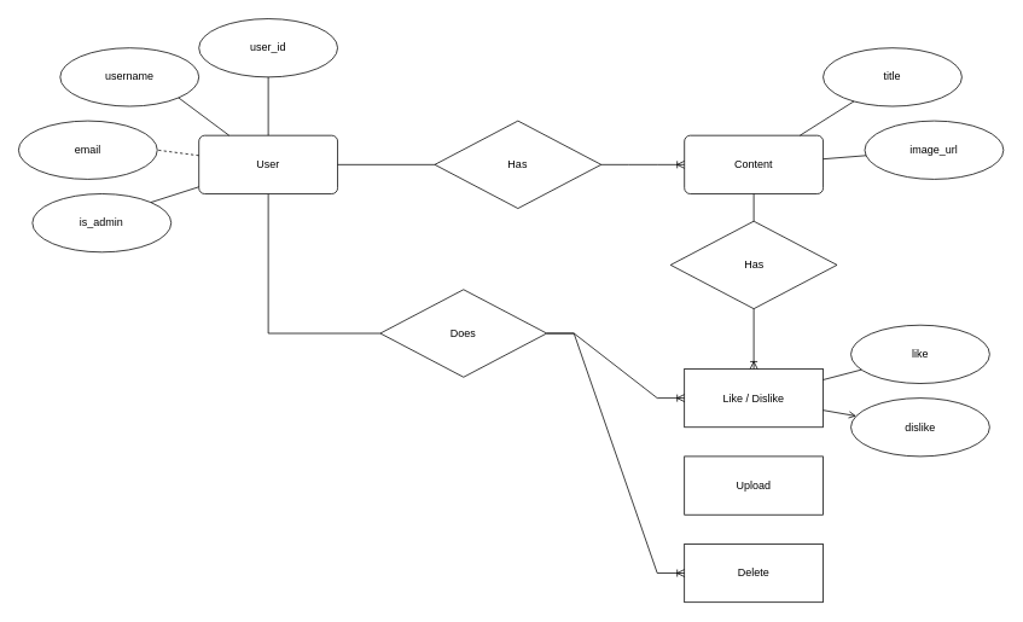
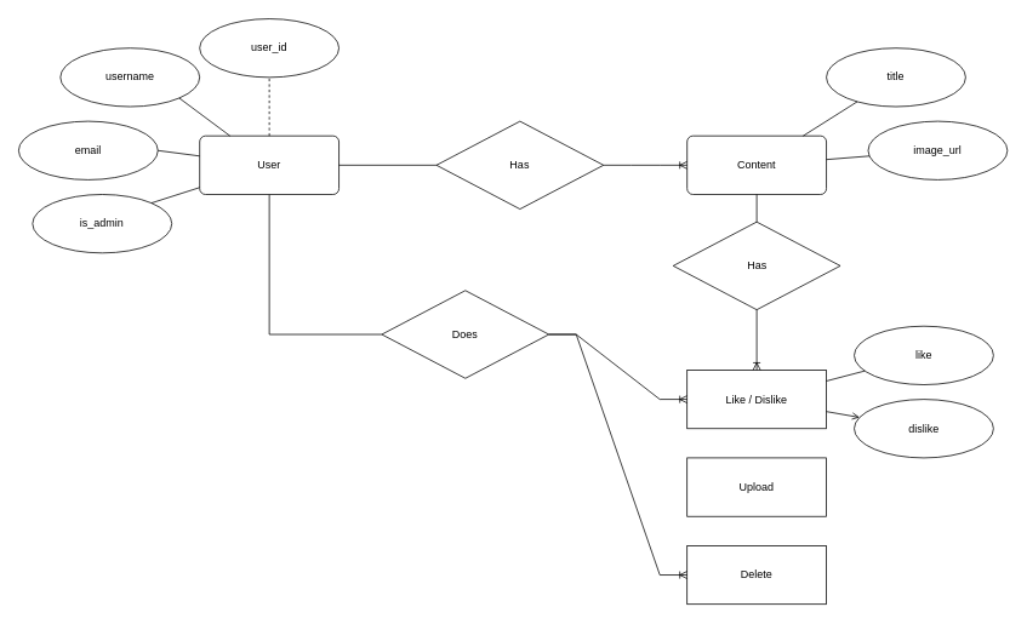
  <mxCell id="0" />
  <mxCell id="1" parent="0" />
  <mxCell id="2" value="" style="group" parent="1" vertex="1" connectable="0"><mxGeometry x="20" y="20" width="1087" height="644" as="geometry" /></mxCell>
  <mxCell id="3" style="edgeStyle=orthogonalEdgeStyle;rounded=0;orthogonalLoop=1;jettySize=auto;html=1;exitX=0.5;exitY=1;exitDx=0;exitDy=0;entryX=0;entryY=0.5;entryDx=0;entryDy=0;endArrow=none;endFill=0;" parent="2" source="4" target="19" edge="1"><mxGeometry relative="1" as="geometry" /></mxCell>
  <mxCell id="4" value="&lt;div&gt;User&lt;/div&gt;" style="rounded=1;arcSize=10;whiteSpace=wrap;html=1;align=center;" parent="2" vertex="1"><mxGeometry x="199.028" y="128.8" width="153.099" height="64.4" as="geometry" /></mxCell>
  <mxCell id="5" value="Has" style="shape=rhombus;perimeter=rhombusPerimeter;whiteSpace=wrap;html=1;align=center;" parent="2" vertex="1"><mxGeometry x="459.296" y="112.7" width="183.718" height="96.6" as="geometry" /></mxCell>
  <mxCell id="6" value="user_id" style="ellipse;whiteSpace=wrap;html=1;align=center;" parent="2" vertex="1"><mxGeometry x="199.028" width="153.099" height="64.4" as="geometry" /></mxCell>
  <mxCell id="7" value="username" style="ellipse;whiteSpace=wrap;html=1;align=center;" parent="2" vertex="1"><mxGeometry x="45.93" y="32.2" width="153.099" height="64.4" as="geometry" /></mxCell>
  <mxCell id="8" value="" style="endArrow=none;html=1;rounded=0;entryX=1;entryY=1;entryDx=0;entryDy=0;" parent="2" source="4" target="7" edge="1"><mxGeometry relative="1" as="geometry"><mxPoint x="-45.93" y="161.0" as="sourcePoint" /><mxPoint x="-45.93" y="161.0" as="targetPoint" /></mxGeometry></mxCell>
- <mxCell id="9" value="" style="endArrow=none;html=1;rounded=0;entryX=0.5;entryY=1;entryDx=0;entryDy=0;" parent="2" source="4" target="6" edge="1"><mxGeometry relative="1" as="geometry"><mxPoint x="275.577" y="-128.8" as="sourcePoint" /><mxPoint x="275.577" y="-128.8" as="targetPoint" /></mxGeometry></mxCell>
+ <mxCell id="9" value="" style="endArrow=none;html=1;rounded=0;entryX=0.5;entryY=1;entryDx=0;entryDy=0;dashed=1;" parent="2" source="4" target="6" edge="1"><mxGeometry relative="1" as="geometry"><mxPoint x="275.577" y="-128.8" as="sourcePoint" /><mxPoint x="275.577" y="-128.8" as="targetPoint" /></mxGeometry></mxCell>
  <mxCell id="10" value="email" style="ellipse;whiteSpace=wrap;html=1;align=center;" parent="2" vertex="1"><mxGeometry y="112.7" width="153.099" height="64.4" as="geometry" /></mxCell>
- <mxCell id="11" value="" style="endArrow=none;html=1;rounded=0;entryX=1;entryY=0.5;entryDx=0;entryDy=0;dashed=1;" parent="2" source="4" target="10" edge="1"><mxGeometry relative="1" as="geometry"><mxPoint x="-45.93" y="161.0" as="sourcePoint" /><mxPoint x="-45.93" y="161.0" as="targetPoint" /></mxGeometry></mxCell>
+ <mxCell id="11" value="" style="endArrow=none;html=1;rounded=0;entryX=1;entryY=0.5;entryDx=0;entryDy=0;" parent="2" source="4" target="10" edge="1"><mxGeometry relative="1" as="geometry"><mxPoint x="-45.93" y="161.0" as="sourcePoint" /><mxPoint x="-45.93" y="161.0" as="targetPoint" /></mxGeometry></mxCell>
  <mxCell id="12" value="is_admin" style="ellipse;whiteSpace=wrap;html=1;align=center;" parent="2" vertex="1"><mxGeometry x="15.31" y="193.2" width="153.099" height="64.4" as="geometry" /></mxCell>
  <mxCell id="13" value="" style="endArrow=none;html=1;rounded=0;entryX=1;entryY=0;entryDx=0;entryDy=0;" parent="2" source="4" target="12" edge="1"><mxGeometry relative="1" as="geometry"><mxPoint x="-45.93" y="161.0" as="sourcePoint" /><mxPoint x="-45.93" y="161.0" as="targetPoint" /></mxGeometry></mxCell>
  <mxCell id="14" value="Content" style="rounded=1;arcSize=10;whiteSpace=wrap;html=1;align=center;" parent="2" vertex="1"><mxGeometry x="734.873" y="128.8" width="153.099" height="64.4" as="geometry" /></mxCell>
  <mxCell id="15" value="title" style="ellipse;whiteSpace=wrap;html=1;align=center;" parent="2" vertex="1"><mxGeometry x="887.972" y="32.2" width="153.099" height="64.4" as="geometry" /></mxCell>
  <mxCell id="16" value="" style="endArrow=none;html=1;rounded=0;" parent="2" source="14" target="15" edge="1"><mxGeometry relative="1" as="geometry"><mxPoint x="811.423" y="-128.8" as="sourcePoint" /><mxPoint x="811.423" y="-128.8" as="targetPoint" /></mxGeometry></mxCell>
  <mxCell id="17" value="&lt;div&gt;image_url&lt;/div&gt;" style="ellipse;whiteSpace=wrap;html=1;align=center;" parent="2" vertex="1"><mxGeometry x="933.901" y="112.7" width="153.099" height="64.4" as="geometry" /></mxCell>
  <mxCell id="18" value="" style="endArrow=none;html=1;rounded=0;" parent="2" source="14" target="17" edge="1"><mxGeometry relative="1" as="geometry"><mxPoint x="887.972" y="161.0" as="sourcePoint" /><mxPoint x="1132.93" y="161.0" as="targetPoint" /></mxGeometry></mxCell>
  <mxCell id="19" value="Does" style="shape=rhombus;perimeter=rhombusPerimeter;whiteSpace=wrap;html=1;align=center;" parent="2" vertex="1"><mxGeometry x="399.219" y="298.89" width="183.718" height="96.6" as="geometry" /></mxCell>
  <mxCell id="20" value="Like / Dislike" style="whiteSpace=wrap;html=1;align=center;" parent="2" vertex="1"><mxGeometry x="734.873" y="386.4" width="153.099" height="64.4" as="geometry" /></mxCell>
  <mxCell id="21" value="Upload" style="whiteSpace=wrap;html=1;align=center;" parent="2" vertex="1"><mxGeometry x="734.873" y="483.0" width="153.099" height="64.4" as="geometry" /></mxCell>
  <mxCell id="22" value="Delete" style="whiteSpace=wrap;html=1;align=center;" parent="2" vertex="1"><mxGeometry x="734.873" y="579.6" width="153.099" height="64.4" as="geometry" /></mxCell>
  <mxCell id="23" value="Has" style="shape=rhombus;perimeter=rhombusPerimeter;whiteSpace=wrap;html=1;align=center;" parent="2" vertex="1"><mxGeometry x="719.563" y="223.429" width="183.718" height="96.6" as="geometry" /></mxCell>
  <mxCell id="24" value="like" style="ellipse;whiteSpace=wrap;html=1;align=center;" parent="2" vertex="1"><mxGeometry x="918.592" y="338.1" width="153.099" height="64.4" as="geometry" /></mxCell>
  <mxCell id="25" value="" style="endArrow=none;html=1;rounded=0;" parent="2" source="20" target="24" edge="1"><mxGeometry relative="1" as="geometry"><mxPoint x="887.972" y="370.3" as="sourcePoint" /><mxPoint x="1132.93" y="370.3" as="targetPoint" /></mxGeometry></mxCell>
  <mxCell id="26" value="dislike" style="ellipse;whiteSpace=wrap;html=1;align=center;" parent="2" vertex="1"><mxGeometry x="918.592" y="418.6" width="153.099" height="64.4" as="geometry" /></mxCell>
  <mxCell id="27" value="" style="endArrow=open;html=1;rounded=0;" parent="2" source="20" target="26" edge="1"><mxGeometry relative="1" as="geometry"><mxPoint x="887.972" y="370.3" as="sourcePoint" /><mxPoint x="1132.93" y="370.3" as="targetPoint" /></mxGeometry></mxCell>
  <mxCell id="28" value="" style="edgeStyle=entityRelationEdgeStyle;fontSize=12;html=1;endArrow=ERoneToMany;rounded=0;entryX=0;entryY=0.5;entryDx=0;entryDy=0;" parent="2" source="5" target="14" edge="1"><mxGeometry width="100" height="100" relative="1" as="geometry"><mxPoint x="643.014" y="322.0" as="sourcePoint" /><mxPoint x="643.014" y="241.5" as="targetPoint" /></mxGeometry></mxCell>
  <mxCell id="29" value="" style="endArrow=none;html=1;rounded=0;" parent="2" source="4" target="5" edge="1"><mxGeometry relative="1" as="geometry"><mxPoint x="352.127" y="161.0" as="sourcePoint" /><mxPoint x="597.085" y="161.0" as="targetPoint" /></mxGeometry></mxCell>
  <mxCell id="30" value="" style="endArrow=none;html=1;rounded=0;startArrow=none;startFill=0;" parent="2" source="14" target="23" edge="1"><mxGeometry relative="1" as="geometry"><mxPoint x="811.423" y="193.2" as="sourcePoint" /><mxPoint x="811.423" y="450.8" as="targetPoint" /></mxGeometry></mxCell>
  <mxCell id="31" value="" style="endArrow=ERoneToMany;html=1;rounded=0;endFill=0;" parent="2" source="23" target="20" edge="1"><mxGeometry relative="1" as="geometry"><mxPoint x="811.423" y="322.0" as="sourcePoint" /><mxPoint x="811.423" y="579.6" as="targetPoint" /></mxGeometry></mxCell>
  <mxCell id="32" value="" style="edgeStyle=entityRelationEdgeStyle;fontSize=12;html=1;endArrow=ERoneToMany;rounded=0;entryX=0;entryY=0.5;entryDx=0;entryDy=0;" edge="1" parent="2" source="19" target="20"><mxGeometry width="100" height="100" relative="1" as="geometry"><mxPoint x="577.938" y="439.19" as="sourcePoint" /><mxPoint x="724.359" y="347.19" as="targetPoint" /></mxGeometry></mxCell>
  <mxCell id="33" value="" style="edgeStyle=entityRelationEdgeStyle;fontSize=12;html=1;endArrow=ERoneToMany;rounded=0;entryX=0;entryY=0.5;entryDx=0;entryDy=0;" edge="1" parent="2" source="19" target="22"><mxGeometry width="100" height="100" relative="1" as="geometry"><mxPoint x="577.938" y="439.19" as="sourcePoint" /><mxPoint x="724.359" y="347.19" as="targetPoint" /></mxGeometry></mxCell>
